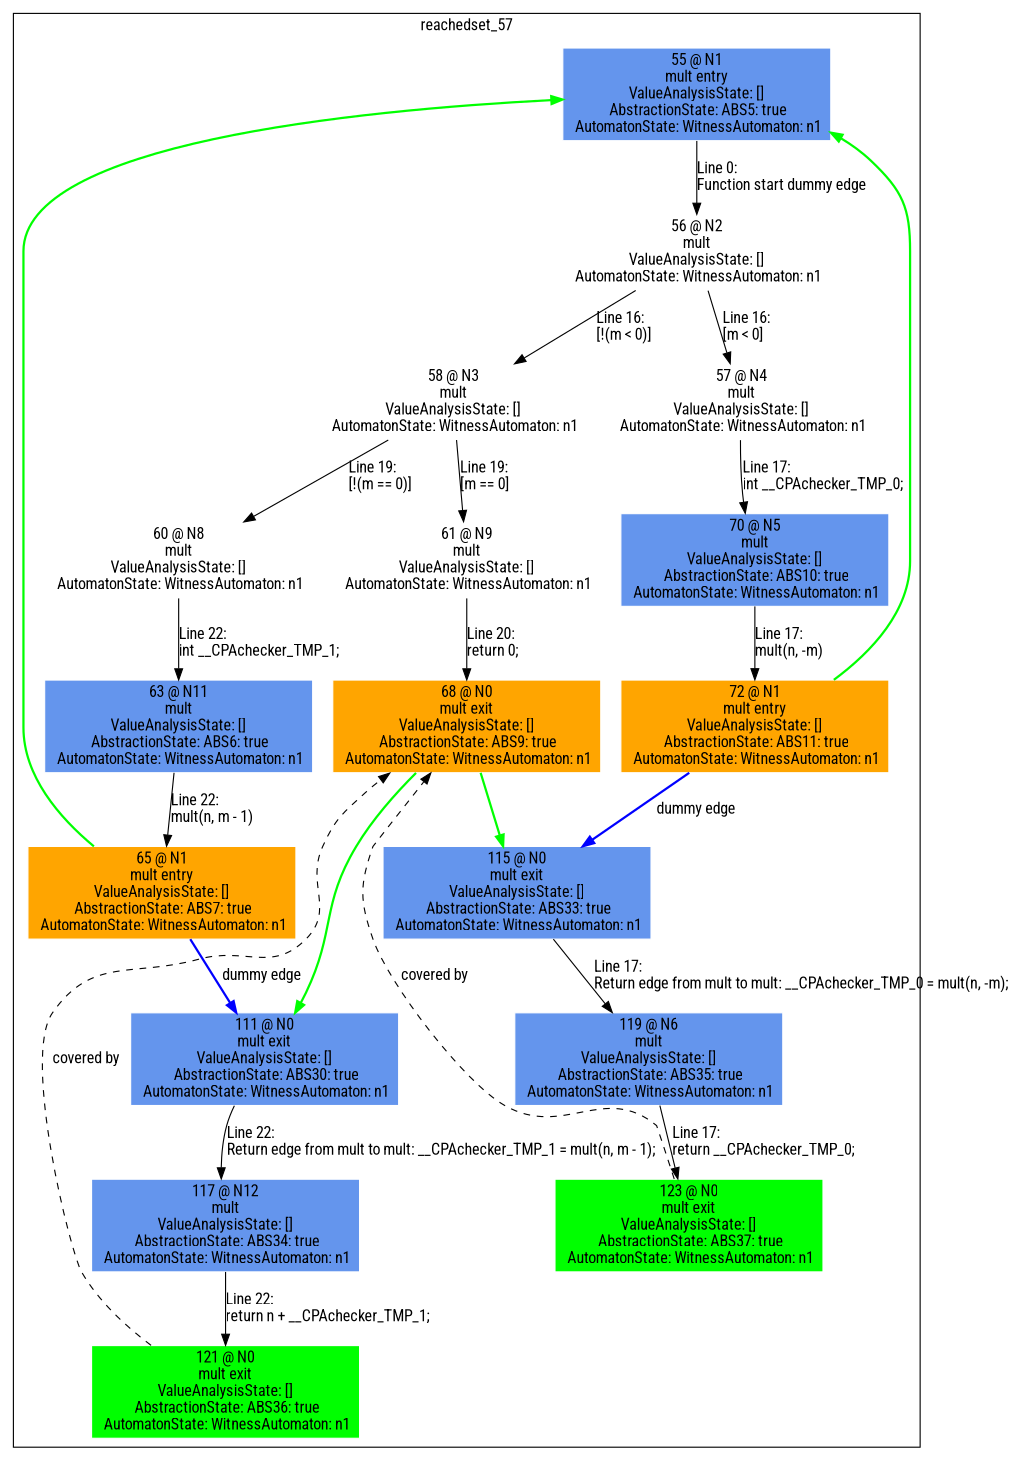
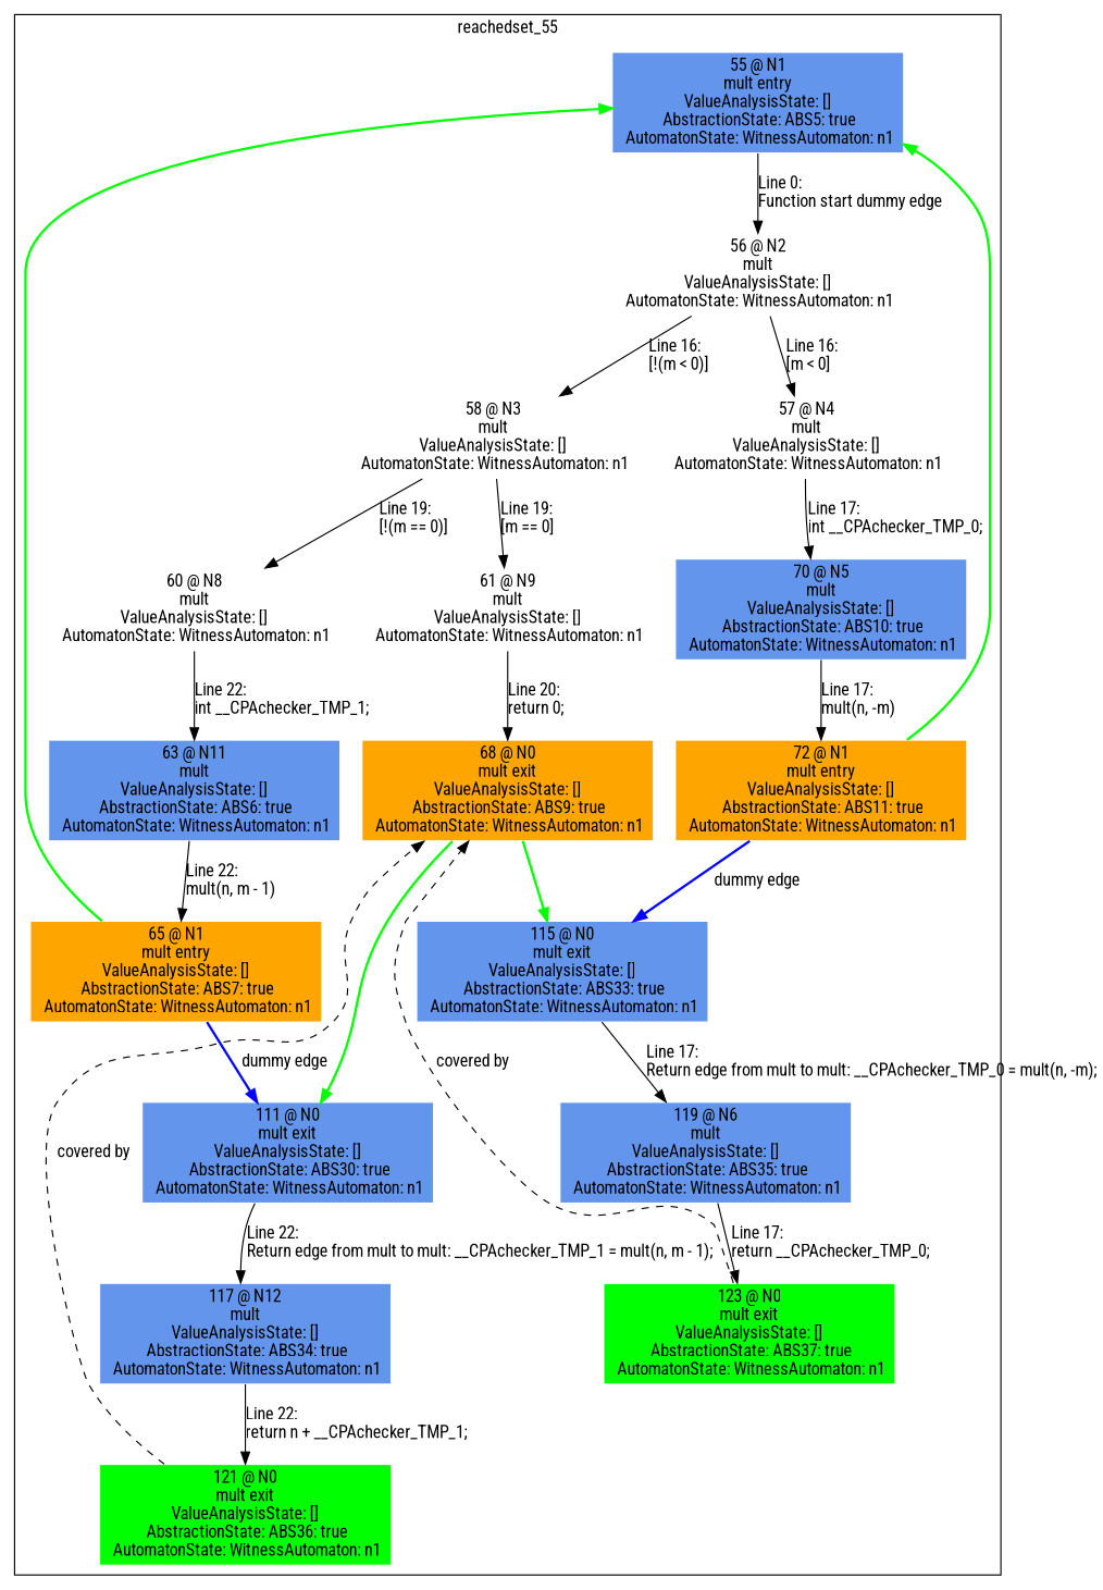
  digraph {
    fontname="Roboto Condensed"
    node [color=white fillcolor=cornflowerblue shape=box style=filled fontname="Roboto Condensed"]
    edge [fontname="Roboto Condensed"]
    n1 [label="55 @ N1\nmult entry\nValueAnalysisState: []\n AbstractionState: ABS5: true\n AutomatonState: WitnessAutomaton: n1\n"]
    n2 [label="56 @ N2\nmult\nValueAnalysisState: []\n AutomatonState: WitnessAutomaton: n1\n" fillcolor=""]
    n3 [label="58 @ N3\nmult\nValueAnalysisState: []\n AutomatonState: WitnessAutomaton: n1\n" fillcolor=""]
    n4 [label="57 @ N4\nmult\nValueAnalysisState: []\n AutomatonState: WitnessAutomaton: n1\n" fillcolor=""]
    n5 [label="61 @ N9\nmult\nValueAnalysisState: []\n AutomatonState: WitnessAutomaton: n1\n" fillcolor=""]
    n6 [label="60 @ N8\nmult\nValueAnalysisState: []\n AutomatonState: WitnessAutomaton: n1\n" fillcolor=""]
    n7 [fillcolor=orange label="68 @ N0\nmult exit\nValueAnalysisState: []\n AbstractionState: ABS9: true\n AutomatonState: WitnessAutomaton: n1\n"]
    n8 [label="63 @ N11\nmult\nValueAnalysisState: []\n AbstractionState: ABS6: true\n AutomatonState: WitnessAutomaton: n1\n"]
    n9 [fillcolor=orange label="65 @ N1\nmult entry\nValueAnalysisState: []\n AbstractionState: ABS7: true\n AutomatonState: WitnessAutomaton: n1\n"]
    n10 [label="111 @ N0\nmult exit\nValueAnalysisState: []\n AbstractionState: ABS30: true\n AutomatonState: WitnessAutomaton: n1\n"]
    n11 [label="117 @ N12\nmult\nValueAnalysisState: []\n AbstractionState: ABS34: true\n AutomatonState: WitnessAutomaton: n1\n"]
    n12 [fillcolor=green label="121 @ N0\nmult exit\nValueAnalysisState: []\n AbstractionState: ABS36: true\n AutomatonState: WitnessAutomaton: n1\n"]
    n13 [label="70 @ N5\nmult\nValueAnalysisState: []\n AbstractionState: ABS10: true\n AutomatonState: WitnessAutomaton: n1\n"]
    n14 [fillcolor=orange label="72 @ N1\nmult entry\nValueAnalysisState: []\n AbstractionState: ABS11: true\n AutomatonState: WitnessAutomaton: n1\n"]
    n15 [label="115 @ N0\nmult exit\nValueAnalysisState: []\n AbstractionState: ABS33: true\n AutomatonState: WitnessAutomaton: n1\n"]
    n16 [label="119 @ N6\nmult\nValueAnalysisState: []\n AbstractionState: ABS35: true\n AutomatonState: WitnessAutomaton: n1\n"]
    n17 [fillcolor=green label="123 @ N0\nmult exit\nValueAnalysisState: []\n AbstractionState: ABS37: true\n AutomatonState: WitnessAutomaton: n1\n"]
    subgraph cluster_1 {
-     label=reachedset_57
+     label=reachedset_55
      n1
      n2
      n3
      n4
      n5
      n6
      n7
      n8
      n9
      n10
      n11
      n12
      n13
      n14
      n15
      n16
      n17
    }
    n1 -> n2 [label="Line 0: \lFunction start dummy edge\l"]
    n2 -> n3 [label="Line 16: \l[!(m < 0)]\l"]
    n2 -> n4 [label="Line 16: \l[m < 0]\l"]
    n3 -> n5 [label="Line 19: \l[m == 0]\l"]
    n3 -> n6 [label="Line 19: \l[!(m == 0)]\l"]
    n4 -> n13 [label="Line 17: \lint __CPAchecker_TMP_0;\l"]
    n5 -> n7 [label="Line 20: \lreturn 0;\l"]
    n6 -> n8 [label="Line 22: \lint __CPAchecker_TMP_1;\l"]
    n7 -> n10 [color=green style=bold]
    n7 -> n15 [color=green style=bold]
    n8 -> n9 [label="Line 22: \lmult(n, m - 1)\l"]
    n9 -> n1 [color=green style=bold]
    n9 -> n10 [color=blue label="dummy edge" style=bold]
    n10 -> n11 [label="Line 22: \lReturn edge from mult to mult: __CPAchecker_TMP_1 = mult(n, m - 1);\l"]
    n11 -> n12 [label="Line 22: \lreturn n + __CPAchecker_TMP_1;\l"]
    n12 -> n7 [label="covered by" style=dashed weight=0]
    n13 -> n14 [label="Line 17: \lmult(n, -m)\l"]
    n14 -> n1 [color=green style=bold]
    n14 -> n15 [color=blue label="dummy edge" style=bold]
    n15 -> n16 [label="Line 17: \lReturn edge from mult to mult: __CPAchecker_TMP_0 = mult(n, -m);\l"]
    n16 -> n17 [label="Line 17: \lreturn __CPAchecker_TMP_0;\l"]
    n17 -> n7 [label="covered by" style=dashed weight=0]
  }
